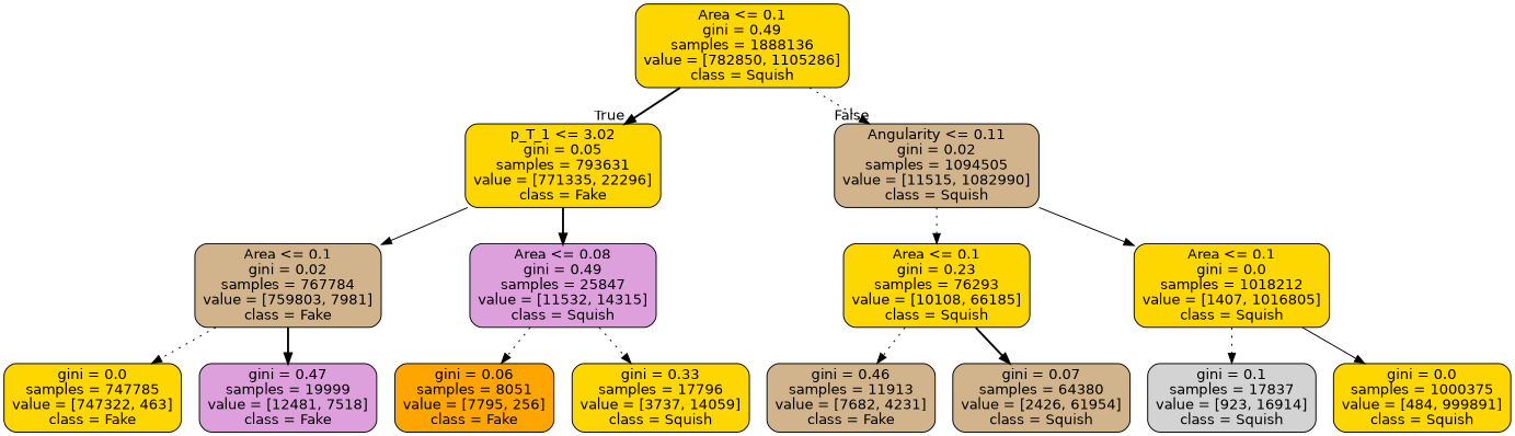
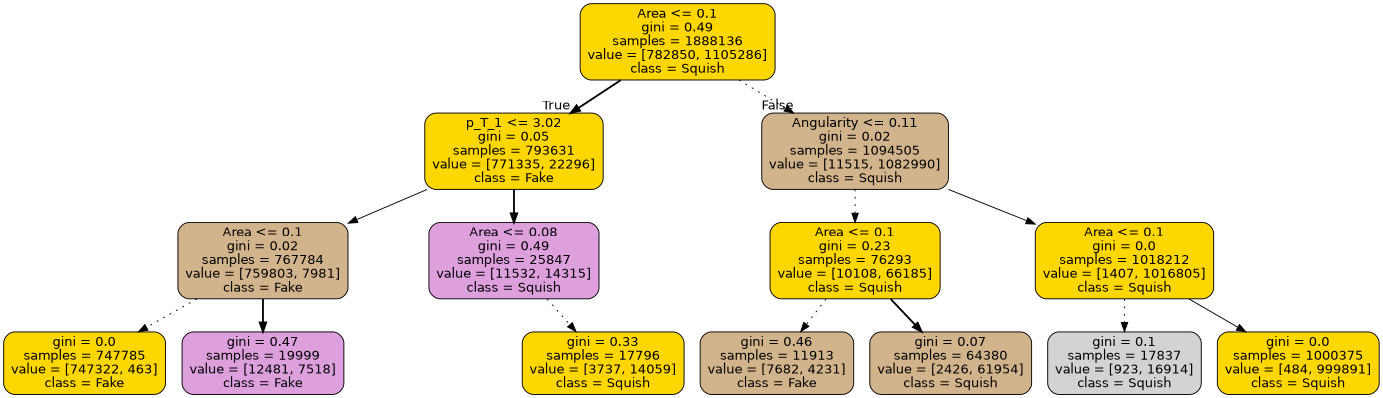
  digraph {
    node [color=black fillcolor=gold fontname=helvetica shape=box style="filled, rounded"]
    edge [fontname=helvetica style=dotted]
    n1 [label="Area <= 0.1\ngini = 0.49\nsamples = 1888136\nvalue = [782850, 1105286]\nclass = Squish"]
    n2 [label="p_T_1 <= 3.02\ngini = 0.05\nsamples = 793631\nvalue = [771335, 22296]\nclass = Fake"]
    n3 [fillcolor=tan label="Angularity <= 0.11\ngini = 0.02\nsamples = 1094505\nvalue = [11515, 1082990]\nclass = Squish"]
    n4 [fillcolor=tan label="Area <= 0.1\ngini = 0.02\nsamples = 767784\nvalue = [759803, 7981]\nclass = Fake"]
    n5 [fillcolor=plum label="Area <= 0.08\ngini = 0.49\nsamples = 25847\nvalue = [11532, 14315]\nclass = Squish"]
    n6 [label="gini = 0.0\nsamples = 747785\nvalue = [747322, 463]\nclass = Fake"]
    n7 [fillcolor=plum label="gini = 0.47\nsamples = 19999\nvalue = [12481, 7518]\nclass = Fake"]
-   n8 [fillcolor=orange label="gini = 0.06\nsamples = 8051\nvalue = [7795, 256]\nclass = Fake"]
    n9 [label="gini = 0.33\nsamples = 17796\nvalue = [3737, 14059]\nclass = Squish"]
    n10 [label="Area <= 0.1\ngini = 0.23\nsamples = 76293\nvalue = [10108, 66185]\nclass = Squish"]
    n11 [label="Area <= 0.1\ngini = 0.0\nsamples = 1018212\nvalue = [1407, 1016805]\nclass = Squish"]
    n12 [fillcolor=tan label="gini = 0.46\nsamples = 11913\nvalue = [7682, 4231]\nclass = Fake"]
    n13 [fillcolor=tan label="gini = 0.07\nsamples = 64380\nvalue = [2426, 61954]\nclass = Squish"]
    n14 [fillcolor=lightgrey label="gini = 0.1\nsamples = 17837\nvalue = [923, 16914]\nclass = Squish"]
    n15 [label="gini = 0.0\nsamples = 1000375\nvalue = [484, 999891]\nclass = Squish"]
    n1 -> n2 [headlabel=True labelangle=45 labeldistance=2.5 style=bold]
    n1 -> n3 [headlabel=False labelangle=-45 labeldistance=2.5]
    n2 -> n4 [style=solid]
    n2 -> n5 [style=bold]
    n3 -> n10
    n3 -> n11 [style=solid]
    n4 -> n6
    n4 -> n7 [style=bold]
-   n5 -> n8
    n5 -> n9
    n10 -> n12
    n10 -> n13 [style=bold]
    n11 -> n14
    n11 -> n15 [style=solid]
  }
